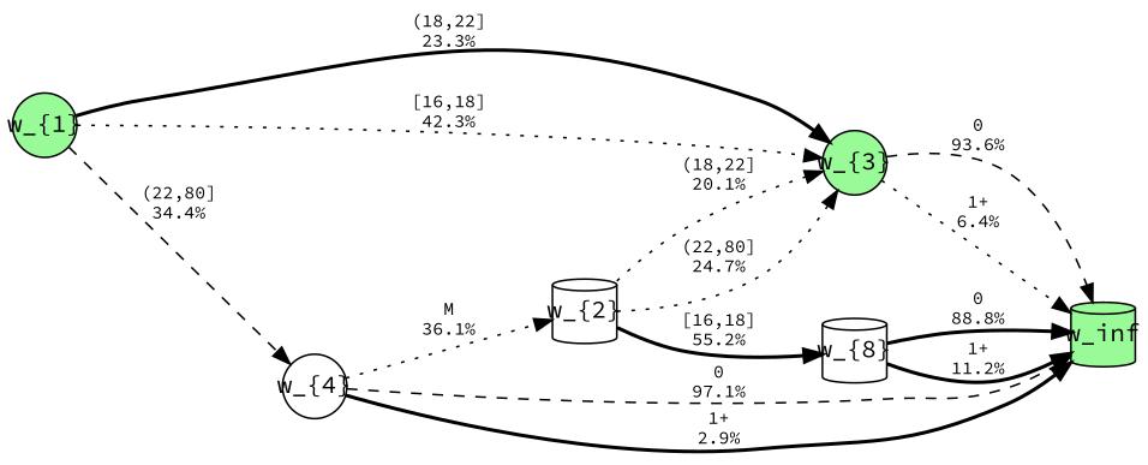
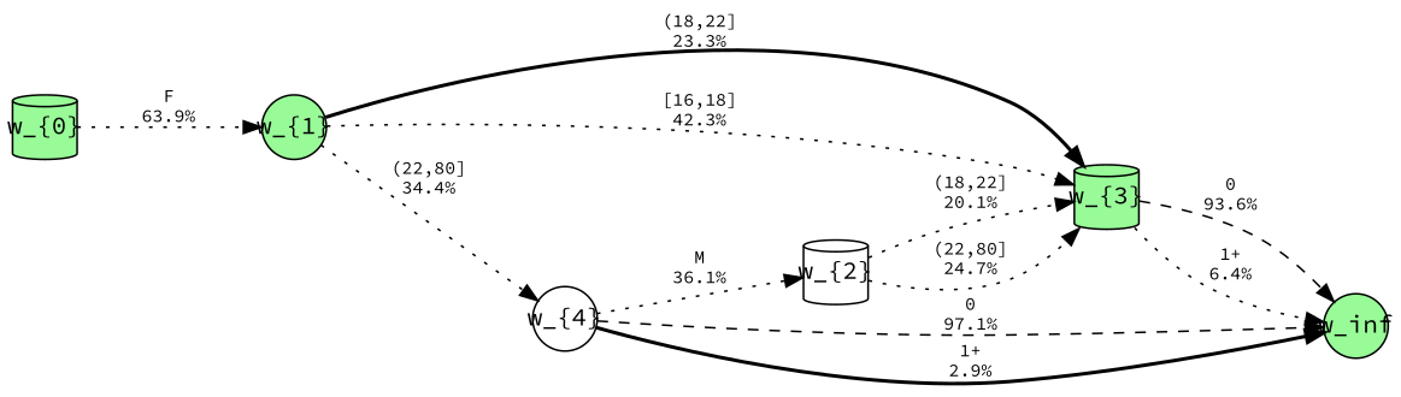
  digraph {
    fontname="Source Code Pro"
    rankdir=LR
    ranksep=1.0
    node [fillcolor=palegreen fixedsize=True fontname="Source Code Pro" shape=cylinder style=filled]
    edge [color=black fontname="Source Code Pro" fontsize=10.0 labelfontcolor="#009933" style=dotted]
+   n1 [label="w_{0}" width=0.5]
    n2 [label="w_{1}" shape=ellipse width=0.5]
-   n3 [label="w_{3}" shape=ellipse width=0.5]
+   n3 [label="w_{3}" width=0.5]
    n4 [fillcolor=white label="w_{4}" shape=ellipse width=0.5]
    n5 [fillcolor=white label="w_{2}" width=0.5]
-   n6 [fillcolor=white label="w_{8}" width=0.5]
-   n7 [label=w_inf width=0.5]
+   n7 [label=w_inf shape=ellipse width=0.5]
+   n1 -> n2 [label="F\n63.9\%"]
    n2 -> n3 [label="(18,22]\n23.3\%" style=bold]
    n2 -> n3 [label="[16,18]\n42.3\%"]
-   n2 -> n4 [label="(22,80]\n34.4\%" style=dashed]
+   n2 -> n4 [label="(22,80]\n34.4\%"]
    n3 -> n7 [label="0\n93.6\%" style=dashed]
    n3 -> n7 [label="1+\n6.4\%"]
    n4 -> n5 [label="M\n36.1\%"]
    n4 -> n7 [label="0\n97.1\%" style=dashed]
    n4 -> n7 [label="1+\n2.9\%" style=bold]
    n5 -> n3 [label="(18,22]\n20.1\%"]
    n5 -> n3 [label="(22,80]\n24.7\%"]
-   n5 -> n6 [label="[16,18]\n55.2\%" style=bold]
-   n6 -> n7 [label="0\n88.8\%" style=bold]
-   n6 -> n7 [label="1+\n11.2\%" style=bold]
  }
